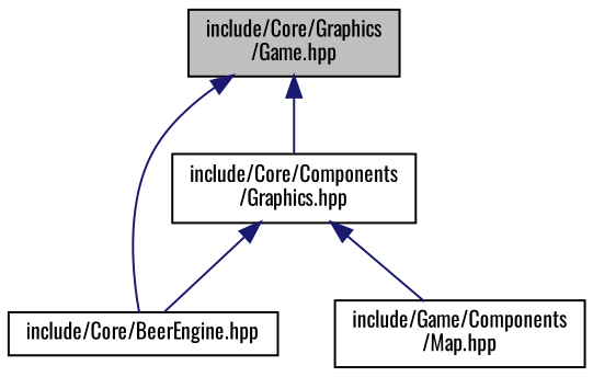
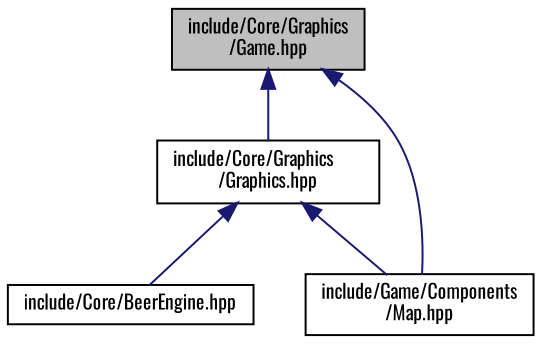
  digraph {
    fontname=Oswald
    node [color=black fillcolor=white fontname=Oswald fontsize=10 shape=record style=filled]
    edge [color=midnightblue dir=back fontname=Oswald fontsize=10 labelfontname=Helvetica labelfontsize=10 style=solid]
    n1 [fillcolor=grey75 fontcolor=black height=0.2 label="include/Core/Graphics\l/Game.hpp" width=0.4]
-   n2 [height=0.2 label="include/Core/Components\l/Graphics.hpp" width=0.4]
+   n2 [height=0.2 label="include/Core/Graphics\l/Graphics.hpp" width=0.4]
    n3 [height=0.2 label="include/Core/BeerEngine.hpp" width=0.4]
    n4 [height=0.2 label="include/Game/Components\l/Map.hpp" width=0.4]
    n1 -> n2
-   n1 -> n3
+   n1 -> n4
    n2 -> n3
    n2 -> n4
  }
